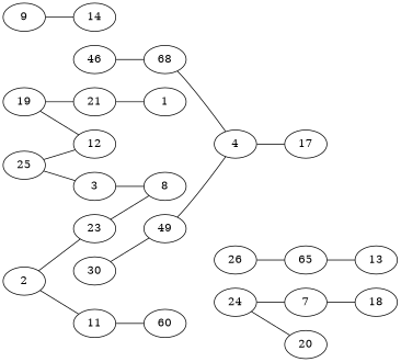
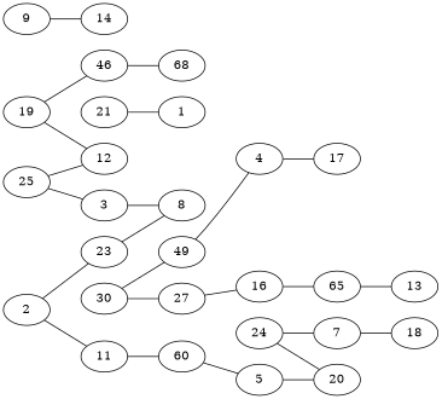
  graph {
    rankdir=LR
    21
    1
    19
    12
    25
    3
    8
    23
    2
    11
    n11 [label=60]
+   5
    20
    24
    7
    18
    n17 [label=65]
    13
-   16 [label=26]
+   16
+   27
    30
    n22 [label=49]
    4
    17
    n25 [label=68]
    9
    14
    n28 [label=46]
    21 -- 1
-   19 -- 21
+   19 -- n28
    19 -- 12
    25 -- 12
    25 -- 3
    3 -- 8
    23 -- 8
    2 -- 23
    2 -- 11
    11 -- n11
+   n11 -- 5
+   5 -- 20
    24 -- 20
    24 -- 7
    7 -- 18
    n17 -- 13
    16 -- n17
+   27 -- 16
+   30 -- 27
    30 -- n22
    n22 -- 4
    4 -- 17
-   n25 -- 4
    9 -- 14
    n28 -- n25
  }
